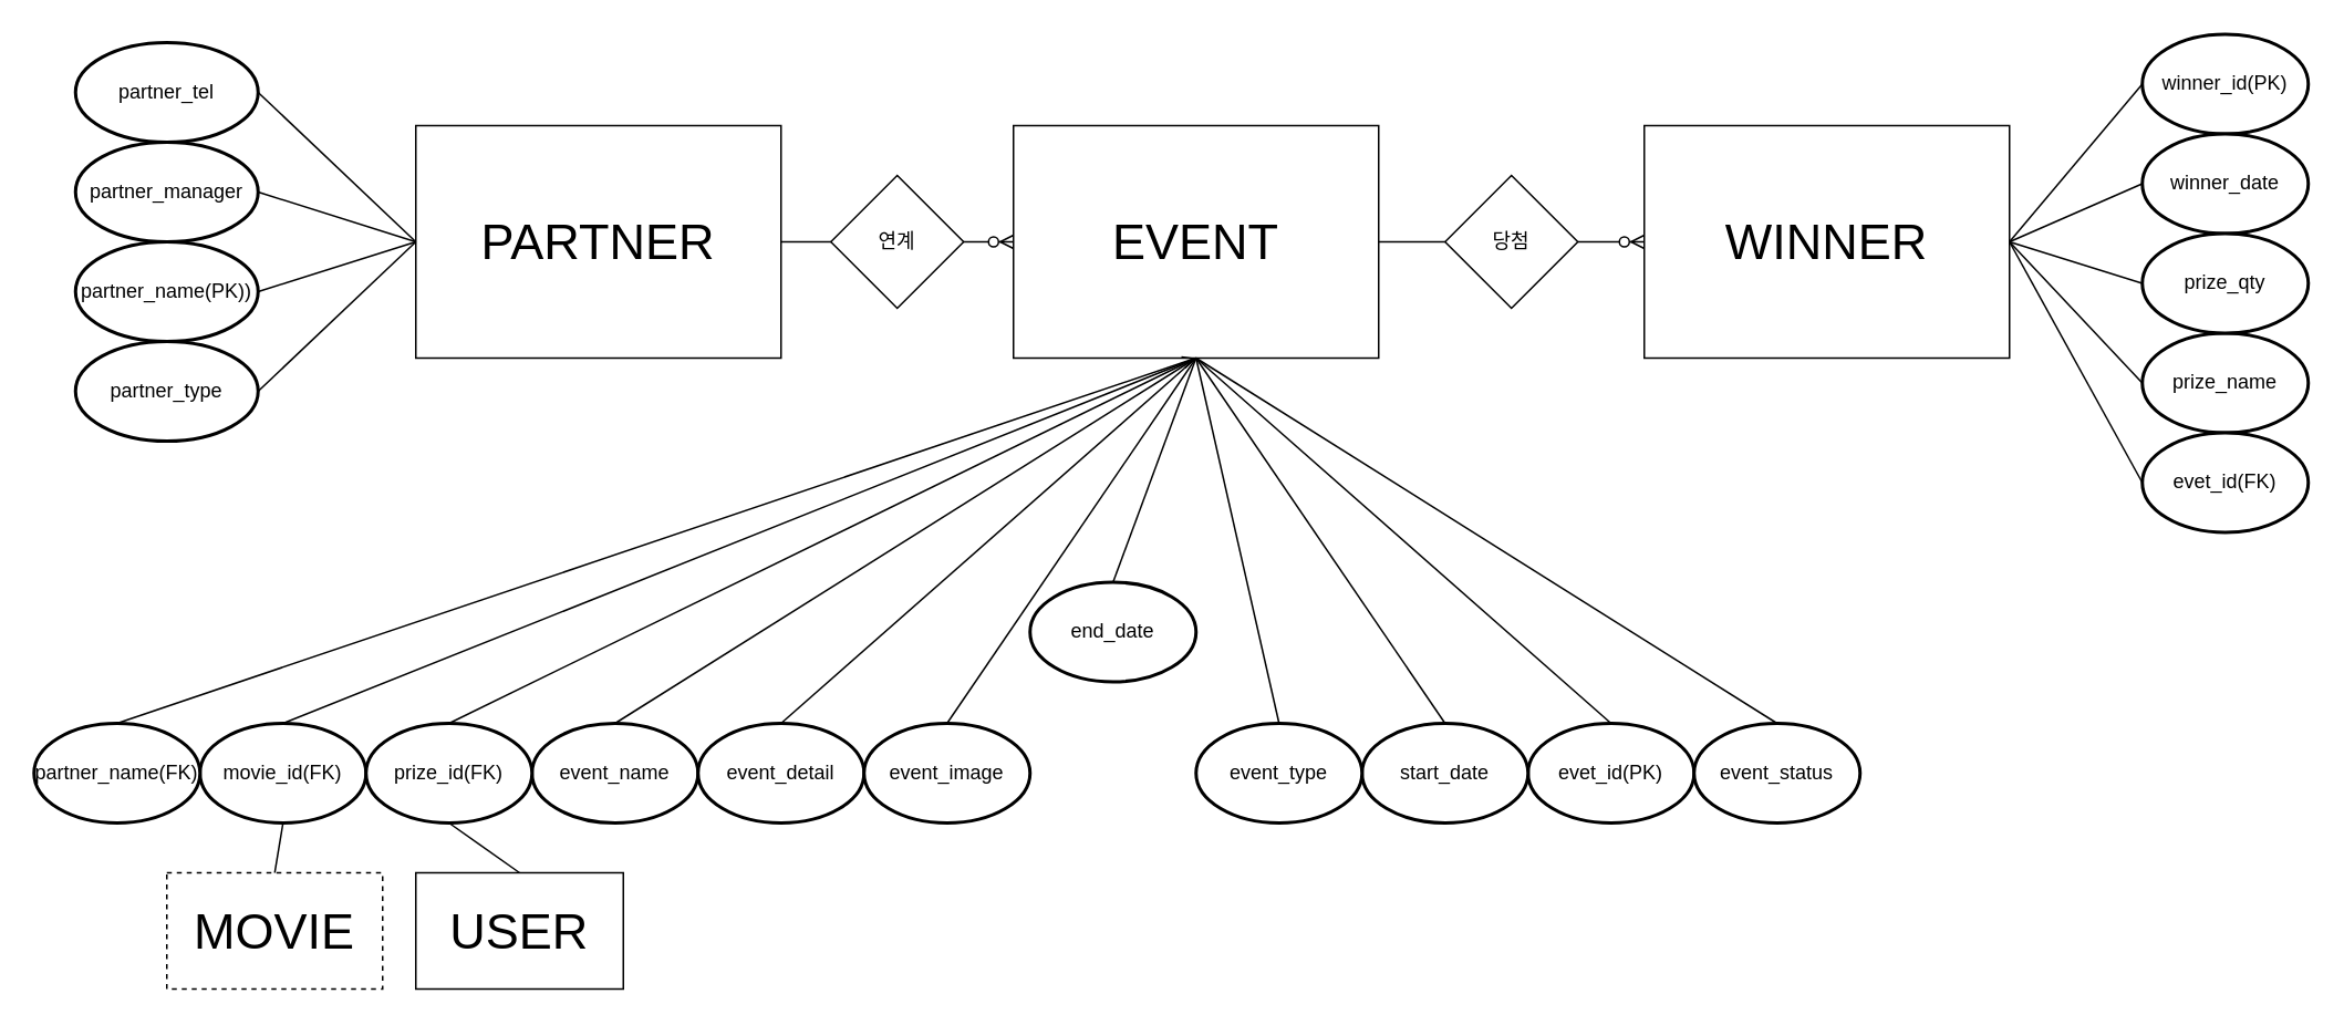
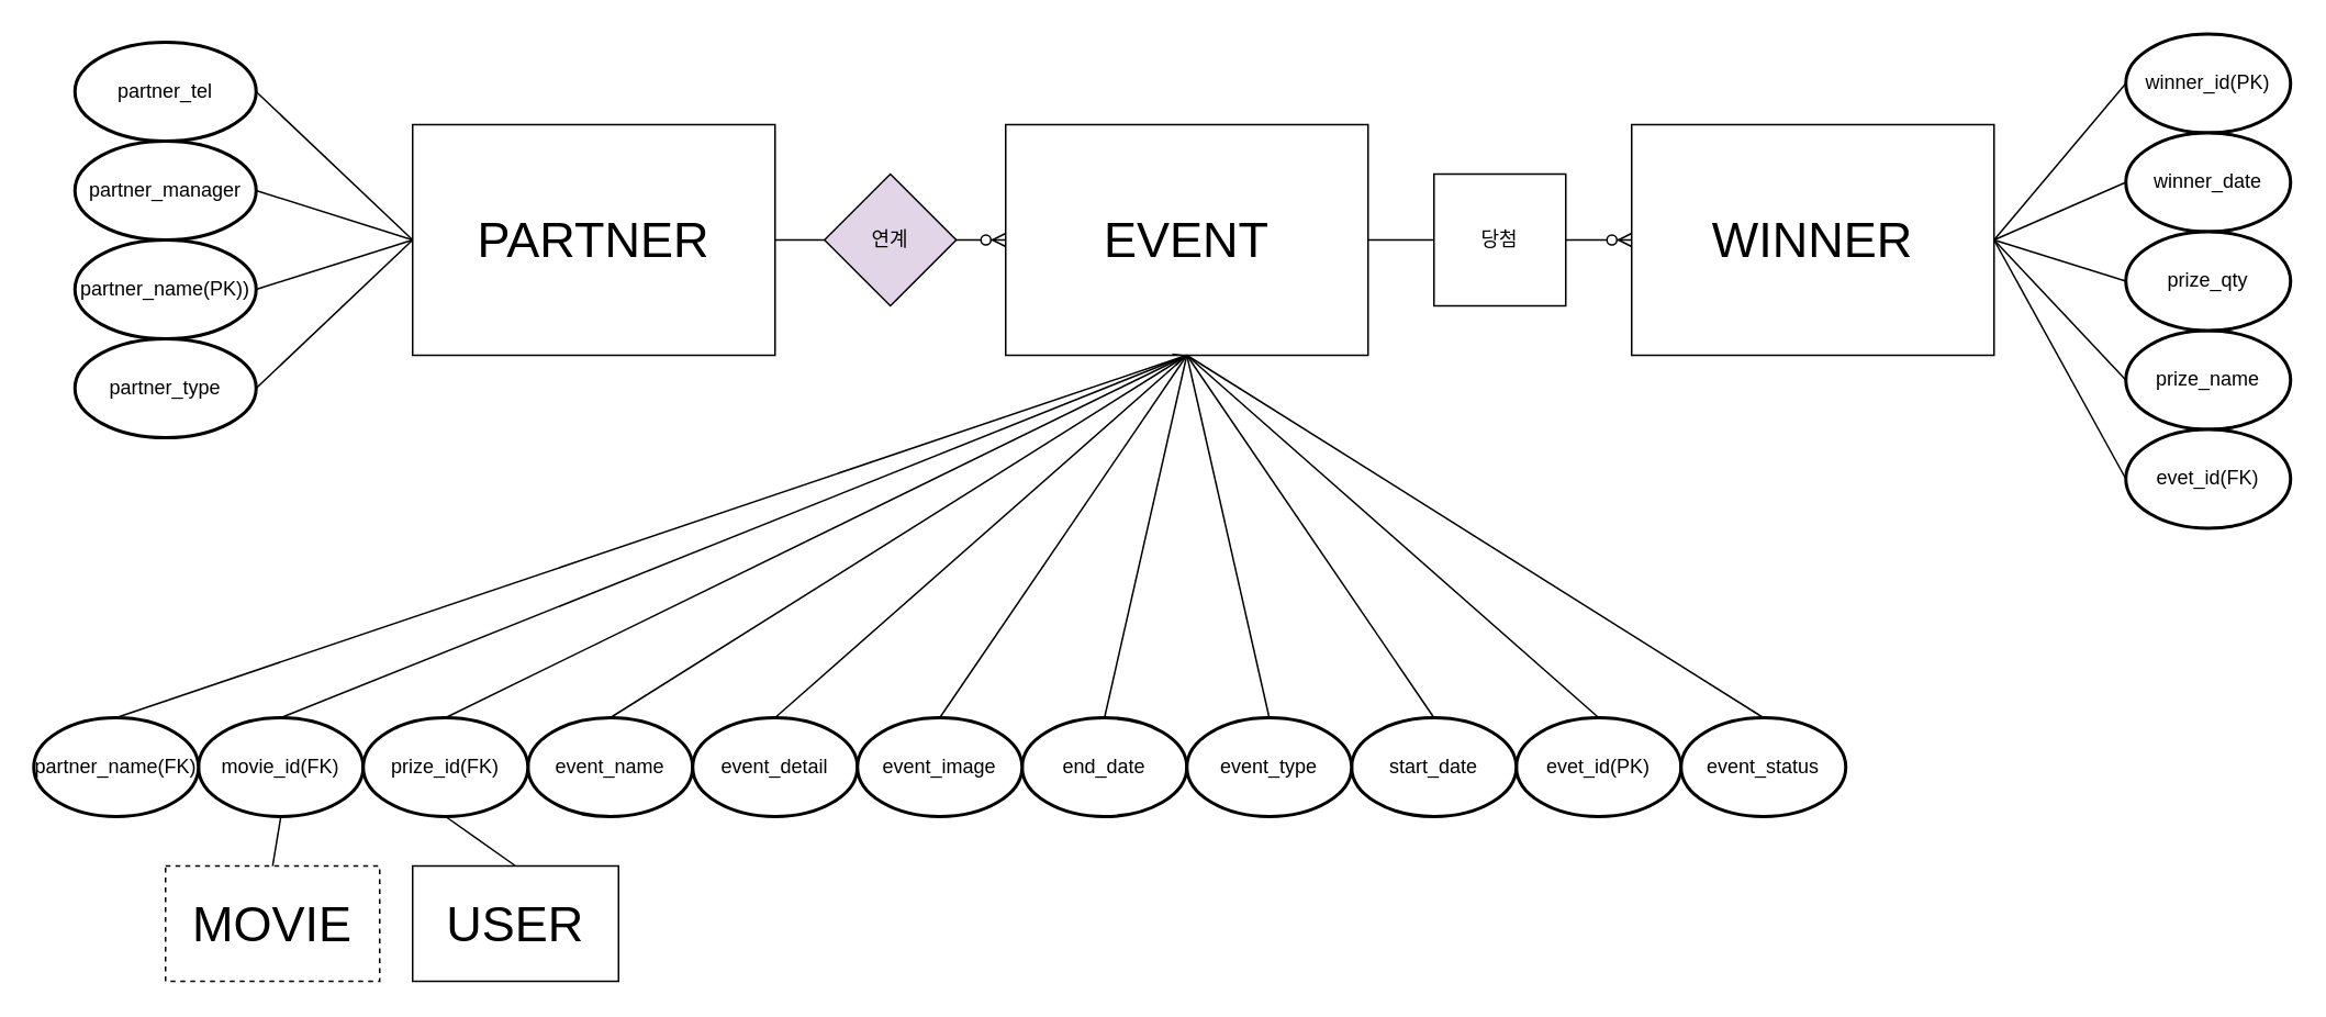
  <mxCell id="0" />
  <mxCell id="1" parent="0" />
  <mxCell id="2" value="EVENT" style="rounded=0;whiteSpace=wrap;html=1;fontSize=30;" parent="1" vertex="1"><mxGeometry x="610" y="75" width="220" height="140" as="geometry" /></mxCell>
  <mxCell id="3" value="WINNER" style="rounded=0;whiteSpace=wrap;html=1;fontSize=30;" parent="1" vertex="1"><mxGeometry x="990" y="75" width="220" height="140" as="geometry" /></mxCell>
  <mxCell id="4" value="PARTNER" style="rounded=0;whiteSpace=wrap;html=1;fontSize=30;" parent="1" vertex="1"><mxGeometry x="250" y="75" width="220" height="140" as="geometry" /></mxCell>
  <mxCell id="5" value="" style="edgeStyle=entityRelationEdgeStyle;fontSize=12;html=1;endArrow=ERzeroToMany;endFill=1;rounded=0;exitX=1;exitY=0.5;exitDx=0;exitDy=0;entryX=0;entryY=0.5;entryDx=0;entryDy=0;" parent="1" source="4" target="2" edge="1"><mxGeometry width="100" height="100" relative="1" as="geometry"><mxPoint x="880" y="195" as="sourcePoint" /><mxPoint x="980" y="95" as="targetPoint" /></mxGeometry></mxCell>
  <mxCell id="6" value="" style="edgeStyle=entityRelationEdgeStyle;fontSize=12;html=1;endArrow=ERzeroToMany;endFill=1;rounded=0;exitX=1;exitY=0.5;exitDx=0;exitDy=0;entryX=0;entryY=0.5;entryDx=0;entryDy=0;" parent="1" source="43" target="3" edge="1"><mxGeometry width="100" height="100" relative="1" as="geometry"><mxPoint x="880" y="195" as="sourcePoint" /><mxPoint x="980" y="95" as="targetPoint" /></mxGeometry></mxCell>
  <mxCell id="7" value="evet_id(PK)" style="strokeWidth=2;html=1;shape=mxgraph.flowchart.start_1;whiteSpace=wrap;" parent="1" vertex="1"><mxGeometry x="920" y="435" width="100" height="60" as="geometry" /></mxCell>
  <mxCell id="8" value="event_name" style="strokeWidth=2;html=1;shape=mxgraph.flowchart.start_1;whiteSpace=wrap;" parent="1" vertex="1"><mxGeometry x="320" y="435" width="100" height="60" as="geometry" /></mxCell>
  <mxCell id="9" value="start_date" style="strokeWidth=2;html=1;shape=mxgraph.flowchart.start_1;whiteSpace=wrap;" parent="1" vertex="1"><mxGeometry x="820" y="435" width="100" height="60" as="geometry" /></mxCell>
- <mxCell id="10" value="end_date" style="strokeWidth=2;html=1;shape=mxgraph.flowchart.start_1;whiteSpace=wrap;" parent="1" vertex="1"><mxGeometry x="620" y="350" width="100" height="60" as="geometry" /></mxCell>
+ <mxCell id="10" value="end_date" style="strokeWidth=2;html=1;shape=mxgraph.flowchart.start_1;whiteSpace=wrap;" parent="1" vertex="1"><mxGeometry x="620" y="435" width="100" height="60" as="geometry" /></mxCell>
  <mxCell id="11" value="event_type" style="strokeWidth=2;html=1;shape=mxgraph.flowchart.start_1;whiteSpace=wrap;" parent="1" vertex="1"><mxGeometry x="720" y="435" width="100" height="60" as="geometry" /></mxCell>
  <mxCell id="12" value="event_status" style="strokeWidth=2;html=1;shape=mxgraph.flowchart.start_1;whiteSpace=wrap;" parent="1" vertex="1"><mxGeometry x="1020" y="435" width="100" height="60" as="geometry" /></mxCell>
  <mxCell id="13" value="event_detail" style="strokeWidth=2;html=1;shape=mxgraph.flowchart.start_1;whiteSpace=wrap;" parent="1" vertex="1"><mxGeometry x="420" y="435" width="100" height="60" as="geometry" /></mxCell>
  <mxCell id="14" value="event_image" style="strokeWidth=2;html=1;shape=mxgraph.flowchart.start_1;whiteSpace=wrap;" parent="1" vertex="1"><mxGeometry x="520" y="435" width="100" height="60" as="geometry" /></mxCell>
  <mxCell id="15" value="movie_id(FK)" style="strokeWidth=2;html=1;shape=mxgraph.flowchart.start_1;whiteSpace=wrap;" parent="1" vertex="1"><mxGeometry x="120" y="435" width="100" height="60" as="geometry" /></mxCell>
  <mxCell id="16" value="partner_name(FK)" style="strokeWidth=2;html=1;shape=mxgraph.flowchart.start_1;whiteSpace=wrap;" parent="1" vertex="1"><mxGeometry x="20" y="435" width="100" height="60" as="geometry" /></mxCell>
  <mxCell id="17" value="prize_id(FK)" style="strokeWidth=2;html=1;shape=mxgraph.flowchart.start_1;whiteSpace=wrap;" parent="1" vertex="1"><mxGeometry x="220" y="435" width="100" height="60" as="geometry" /></mxCell>
  <mxCell id="18" value="" style="endArrow=none;html=1;rounded=0;exitX=0.5;exitY=0;exitDx=0;exitDy=0;exitPerimeter=0;entryX=0.5;entryY=1;entryDx=0;entryDy=0;" parent="1" source="8" target="2" edge="1"><mxGeometry width="50" height="50" relative="1" as="geometry"><mxPoint x="440" y="395" as="sourcePoint" /><mxPoint x="490" y="345" as="targetPoint" /></mxGeometry></mxCell>
  <mxCell id="19" value="" style="endArrow=none;html=1;rounded=0;exitX=0.5;exitY=0;exitDx=0;exitDy=0;exitPerimeter=0;entryX=0.5;entryY=1;entryDx=0;entryDy=0;" parent="1" source="13" target="2" edge="1"><mxGeometry width="50" height="50" relative="1" as="geometry"><mxPoint x="440" y="395" as="sourcePoint" /><mxPoint x="490" y="345" as="targetPoint" /></mxGeometry></mxCell>
  <mxCell id="20" value="" style="endArrow=none;html=1;rounded=0;exitX=0.5;exitY=0;exitDx=0;exitDy=0;exitPerimeter=0;entryX=0.5;entryY=1;entryDx=0;entryDy=0;" parent="1" source="14" target="2" edge="1"><mxGeometry width="50" height="50" relative="1" as="geometry"><mxPoint x="640" y="705" as="sourcePoint" /><mxPoint x="930" y="485" as="targetPoint" /></mxGeometry></mxCell>
  <mxCell id="21" value="" style="endArrow=none;html=1;rounded=0;exitX=0.5;exitY=0;exitDx=0;exitDy=0;exitPerimeter=0;entryX=0.5;entryY=1;entryDx=0;entryDy=0;" parent="1" source="10" target="2" edge="1"><mxGeometry width="50" height="50" relative="1" as="geometry"><mxPoint x="760" y="585" as="sourcePoint" /><mxPoint x="1050" y="365" as="targetPoint" /></mxGeometry></mxCell>
  <mxCell id="22" value="" style="endArrow=none;html=1;rounded=0;exitX=0.5;exitY=0;exitDx=0;exitDy=0;exitPerimeter=0;entryX=0.5;entryY=1;entryDx=0;entryDy=0;" parent="1" source="11" target="2" edge="1"><mxGeometry width="50" height="50" relative="1" as="geometry"><mxPoint x="860" y="605" as="sourcePoint" /><mxPoint x="1150" y="385" as="targetPoint" /></mxGeometry></mxCell>
  <mxCell id="23" value="" style="endArrow=none;html=1;rounded=0;exitX=0.5;exitY=0;exitDx=0;exitDy=0;exitPerimeter=0;entryX=0.5;entryY=1;entryDx=0;entryDy=0;" parent="1" source="9" target="2" edge="1"><mxGeometry width="50" height="50" relative="1" as="geometry"><mxPoint x="860" y="605" as="sourcePoint" /><mxPoint x="1150" y="385" as="targetPoint" /></mxGeometry></mxCell>
  <mxCell id="24" value="" style="endArrow=none;html=1;rounded=0;exitX=0.5;exitY=0;exitDx=0;exitDy=0;exitPerimeter=0;" parent="1" source="7" edge="1"><mxGeometry width="50" height="50" relative="1" as="geometry"><mxPoint x="950" y="695" as="sourcePoint" /><mxPoint x="720" y="215" as="targetPoint" /></mxGeometry></mxCell>
  <mxCell id="25" value="" style="endArrow=none;html=1;rounded=0;exitX=0.5;exitY=0;exitDx=0;exitDy=0;exitPerimeter=0;entryX=0.5;entryY=1;entryDx=0;entryDy=0;" parent="1" source="12" target="2" edge="1"><mxGeometry width="50" height="50" relative="1" as="geometry"><mxPoint x="1060" y="665" as="sourcePoint" /><mxPoint x="1350" y="445" as="targetPoint" /></mxGeometry></mxCell>
  <mxCell id="26" value="partner_name(PK))" style="strokeWidth=2;html=1;shape=mxgraph.flowchart.start_1;whiteSpace=wrap;" parent="1" vertex="1"><mxGeometry x="45" y="145" width="110" height="60" as="geometry" /></mxCell>
  <mxCell id="27" value="partner_type" style="strokeWidth=2;html=1;shape=mxgraph.flowchart.start_1;whiteSpace=wrap;" parent="1" vertex="1"><mxGeometry x="45" y="205" width="110" height="60" as="geometry" /></mxCell>
  <mxCell id="28" value="partner_tel" style="strokeWidth=2;html=1;shape=mxgraph.flowchart.start_1;whiteSpace=wrap;" parent="1" vertex="1"><mxGeometry x="45" y="25" width="110" height="60" as="geometry" /></mxCell>
  <mxCell id="29" value="partner_manager" style="strokeWidth=2;html=1;shape=mxgraph.flowchart.start_1;whiteSpace=wrap;" parent="1" vertex="1"><mxGeometry x="45" y="85" width="110" height="60" as="geometry" /></mxCell>
  <mxCell id="30" value="" style="endArrow=none;html=1;rounded=0;entryX=0;entryY=0.5;entryDx=0;entryDy=0;exitX=1;exitY=0.5;exitDx=0;exitDy=0;exitPerimeter=0;" parent="1" source="28" target="4" edge="1"><mxGeometry width="50" height="50" relative="1" as="geometry"><mxPoint x="180" y="325" as="sourcePoint" /><mxPoint x="230" y="275" as="targetPoint" /></mxGeometry></mxCell>
  <mxCell id="31" value="" style="endArrow=none;html=1;rounded=0;entryX=0;entryY=0.5;entryDx=0;entryDy=0;exitX=1;exitY=0.5;exitDx=0;exitDy=0;exitPerimeter=0;" parent="1" source="29" target="4" edge="1"><mxGeometry width="50" height="50" relative="1" as="geometry"><mxPoint x="190" y="165" as="sourcePoint" /><mxPoint x="280" y="235" as="targetPoint" /></mxGeometry></mxCell>
  <mxCell id="32" value="" style="endArrow=none;html=1;rounded=0;entryX=0;entryY=0.5;entryDx=0;entryDy=0;exitX=1;exitY=0.5;exitDx=0;exitDy=0;exitPerimeter=0;" parent="1" source="26" target="4" edge="1"><mxGeometry width="50" height="50" relative="1" as="geometry"><mxPoint x="230" y="215" as="sourcePoint" /><mxPoint x="320" y="285" as="targetPoint" /></mxGeometry></mxCell>
  <mxCell id="33" value="" style="endArrow=none;html=1;rounded=0;entryX=0;entryY=0.5;entryDx=0;entryDy=0;exitX=1;exitY=0.5;exitDx=0;exitDy=0;exitPerimeter=0;" parent="1" source="27" target="4" edge="1"><mxGeometry width="50" height="50" relative="1" as="geometry"><mxPoint x="230" y="245" as="sourcePoint" /><mxPoint x="320" y="315" as="targetPoint" /></mxGeometry></mxCell>
  <mxCell id="34" value="winner_id(PK)" style="strokeWidth=2;html=1;shape=mxgraph.flowchart.start_1;whiteSpace=wrap;" parent="1" vertex="1"><mxGeometry x="1290" y="20" width="100" height="60" as="geometry" /></mxCell>
  <mxCell id="35" value="winner_date" style="strokeWidth=2;html=1;shape=mxgraph.flowchart.start_1;whiteSpace=wrap;" parent="1" vertex="1"><mxGeometry x="1290" y="80" width="100" height="60" as="geometry" /></mxCell>
  <mxCell id="36" value="prize_name" style="strokeWidth=2;html=1;shape=mxgraph.flowchart.start_1;whiteSpace=wrap;" parent="1" vertex="1"><mxGeometry x="1290" y="200" width="100" height="60" as="geometry" /></mxCell>
  <mxCell id="37" value="prize_qty" style="strokeWidth=2;html=1;shape=mxgraph.flowchart.start_1;whiteSpace=wrap;" parent="1" vertex="1"><mxGeometry x="1290" y="140" width="100" height="60" as="geometry" /></mxCell>
  <mxCell id="38" value="" style="endArrow=none;html=1;rounded=0;entryX=0;entryY=0.5;entryDx=0;entryDy=0;entryPerimeter=0;exitX=1;exitY=0.5;exitDx=0;exitDy=0;" parent="1" source="3" target="36" edge="1"><mxGeometry width="50" height="50" relative="1" as="geometry"><mxPoint x="1220" y="315" as="sourcePoint" /><mxPoint x="1270" y="265" as="targetPoint" /></mxGeometry></mxCell>
  <mxCell id="39" value="" style="endArrow=none;html=1;rounded=0;entryX=0;entryY=0.5;entryDx=0;entryDy=0;entryPerimeter=0;exitX=1;exitY=0.5;exitDx=0;exitDy=0;" parent="1" source="3" target="37" edge="1"><mxGeometry width="50" height="50" relative="1" as="geometry"><mxPoint x="1220" y="315" as="sourcePoint" /><mxPoint x="1270" y="265" as="targetPoint" /></mxGeometry></mxCell>
  <mxCell id="40" value="" style="endArrow=none;html=1;rounded=0;entryX=0;entryY=0.5;entryDx=0;entryDy=0;entryPerimeter=0;exitX=1;exitY=0.5;exitDx=0;exitDy=0;" parent="1" source="3" target="35" edge="1"><mxGeometry width="50" height="50" relative="1" as="geometry"><mxPoint x="1220" y="315" as="sourcePoint" /><mxPoint x="1270" y="265" as="targetPoint" /></mxGeometry></mxCell>
  <mxCell id="41" value="" style="endArrow=none;html=1;rounded=0;entryX=0;entryY=0.5;entryDx=0;entryDy=0;entryPerimeter=0;exitX=1;exitY=0.5;exitDx=0;exitDy=0;" parent="1" source="3" target="34" edge="1"><mxGeometry width="50" height="50" relative="1" as="geometry"><mxPoint x="1220" y="315" as="sourcePoint" /><mxPoint x="1270" y="265" as="targetPoint" /></mxGeometry></mxCell>
- <mxCell id="42" value="연계" style="rhombus;whiteSpace=wrap;html=1;" parent="1" vertex="1"><mxGeometry x="500" y="105" width="80" height="80" as="geometry" /></mxCell>
- <mxCell id="43" value="당첨" style="rhombus;whiteSpace=wrap;html=1;" parent="1" vertex="1"><mxGeometry x="870" y="105" width="80" height="80" as="geometry" /></mxCell>
+ <mxCell id="42" value="연계" style="rhombus;whiteSpace=wrap;html=1;fillColor=#e1d5e7;" parent="1" vertex="1"><mxGeometry x="500" y="105" width="80" height="80" as="geometry" /></mxCell>
+ <mxCell id="43" value="당첨" style="whiteSpace=wrap;html=1;rounded=0;" parent="1" vertex="1"><mxGeometry x="870" y="105" width="80" height="80" as="geometry" /></mxCell>
  <mxCell id="44" value="" style="endArrow=none;html=1;rounded=0;exitX=1;exitY=0.5;exitDx=0;exitDy=0;entryX=0;entryY=0.5;entryDx=0;entryDy=0;" parent="1" source="2" target="43" edge="1"><mxGeometry width="50" height="50" relative="1" as="geometry"><mxPoint x="820" y="145" as="sourcePoint" /><mxPoint x="870" y="95" as="targetPoint" /></mxGeometry></mxCell>
  <mxCell id="45" value="MOVIE" style="rounded=0;whiteSpace=wrap;html=1;fontSize=30;dashed=1;" parent="1" vertex="1"><mxGeometry x="100" y="525" width="130" height="70" as="geometry" /></mxCell>
  <mxCell id="46" value="USER" style="rounded=0;whiteSpace=wrap;html=1;fontSize=30;" parent="1" vertex="1"><mxGeometry x="250" y="525" width="125" height="70" as="geometry" /></mxCell>
  <mxCell id="47" value="" style="endArrow=none;html=1;rounded=0;exitX=0.5;exitY=1;exitDx=0;exitDy=0;exitPerimeter=0;entryX=0.5;entryY=0;entryDx=0;entryDy=0;" parent="1" source="15" target="45" edge="1"><mxGeometry width="50" height="50" relative="1" as="geometry"><mxPoint x="360" y="415" as="sourcePoint" /><mxPoint x="410" y="365" as="targetPoint" /></mxGeometry></mxCell>
  <mxCell id="48" value="" style="endArrow=none;html=1;rounded=0;exitX=0.5;exitY=1;exitDx=0;exitDy=0;exitPerimeter=0;entryX=0.5;entryY=0;entryDx=0;entryDy=0;" parent="1" source="17" target="46" edge="1"><mxGeometry width="50" height="50" relative="1" as="geometry"><mxPoint x="360" y="415" as="sourcePoint" /><mxPoint x="410" y="365" as="targetPoint" /></mxGeometry></mxCell>
  <mxCell id="49" value="" style="endArrow=none;html=1;rounded=0;exitX=0.5;exitY=0;exitDx=0;exitDy=0;exitPerimeter=0;entryX=0.5;entryY=1;entryDx=0;entryDy=0;" parent="1" source="17" target="2" edge="1"><mxGeometry width="50" height="50" relative="1" as="geometry"><mxPoint x="360" y="415" as="sourcePoint" /><mxPoint x="410" y="365" as="targetPoint" /></mxGeometry></mxCell>
  <mxCell id="50" value="" style="endArrow=none;html=1;rounded=0;exitX=0.5;exitY=0;exitDx=0;exitDy=0;exitPerimeter=0;entryX=0.5;entryY=1;entryDx=0;entryDy=0;" parent="1" source="15" target="2" edge="1"><mxGeometry width="50" height="50" relative="1" as="geometry"><mxPoint x="360" y="415" as="sourcePoint" /><mxPoint x="410" y="365" as="targetPoint" /></mxGeometry></mxCell>
  <mxCell id="51" value="" style="endArrow=open;html=1;rounded=0;exitX=0.5;exitY=0;exitDx=0;exitDy=0;exitPerimeter=0;entryX=0.5;entryY=1;entryDx=0;entryDy=0;" parent="1" source="16" target="2" edge="1"><mxGeometry width="50" height="50" relative="1" as="geometry"><mxPoint x="330" y="340" as="sourcePoint" /><mxPoint x="380" y="290" as="targetPoint" /></mxGeometry></mxCell>
  <mxCell id="52" value="evet_id(FK)" style="strokeWidth=2;html=1;shape=mxgraph.flowchart.start_1;whiteSpace=wrap;" parent="1" vertex="1"><mxGeometry x="1290" y="260" width="100" height="60" as="geometry" /></mxCell>
  <mxCell id="53" value="" style="endArrow=none;html=1;rounded=0;entryX=1;entryY=0.5;entryDx=0;entryDy=0;exitX=0;exitY=0.5;exitDx=0;exitDy=0;exitPerimeter=0;" parent="1" source="52" target="3" edge="1"><mxGeometry width="50" height="50" relative="1" as="geometry"><mxPoint x="650" y="380" as="sourcePoint" /><mxPoint x="700" y="330" as="targetPoint" /></mxGeometry></mxCell>
